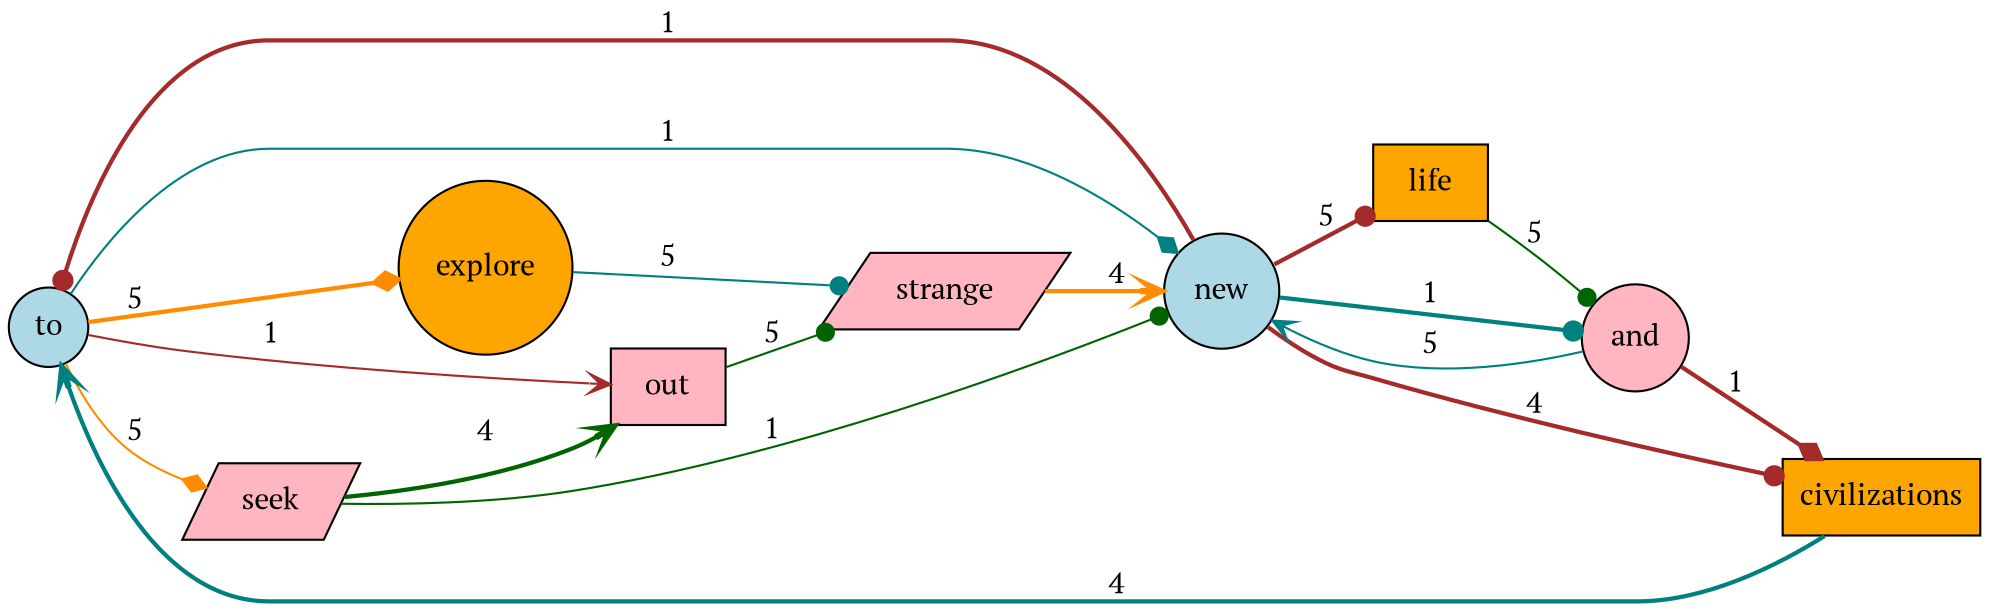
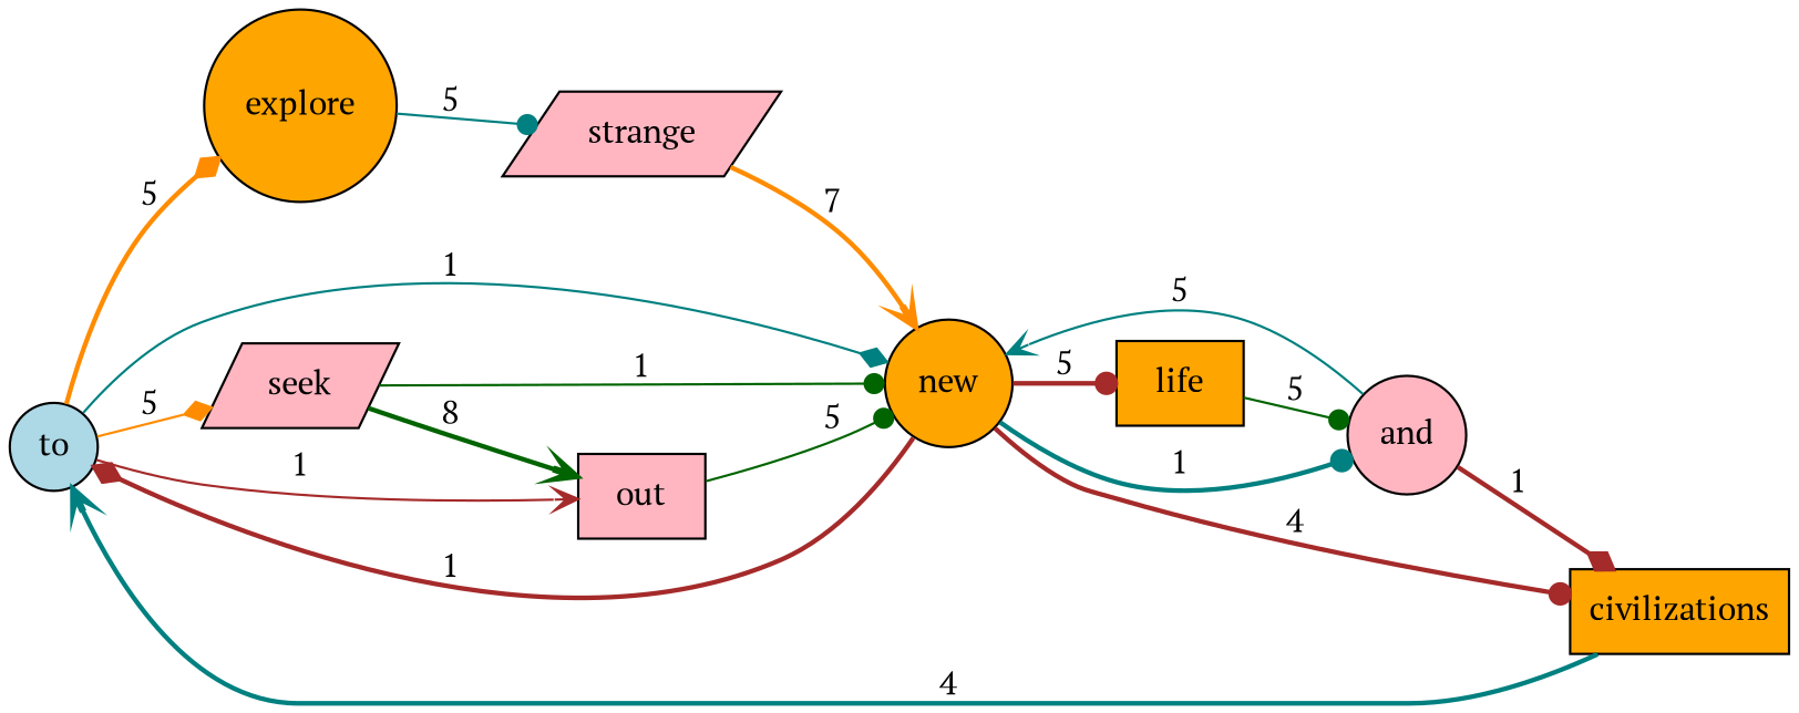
  digraph {
    fontname="PT Serif"
    rankdir=LR
    node [fillcolor=lightpink fontname="PT Serif" shape=circle style=filled]
    edge [arrowhead=dot color=teal fontname="PT Serif" style=bold]
    to [fillcolor=lightblue]
    explore [fillcolor=orange]
-   new [fillcolor=lightblue]
+   new [fillcolor=orange]
    seek [shape=parallelogram]
    out [shape=box]
    strange [shape=parallelogram]
    life [fillcolor=orange shape=box]
    and
    civilizations [fillcolor=orange shape=box]
    to -> explore [arrowhead=diamond color=darkorange label=5]
    to -> new [arrowhead=diamond label=1 style=solid]
    to -> seek [arrowhead=diamond color=darkorange label=5 style=solid]
    to -> out [arrowhead=vee color=brown label=1 style=solid]
    explore -> strange [label=5 style=solid]
-   new -> to [color=brown label=1]
+   new -> to [arrowhead=diamond color=brown label=1]
    new -> life [color=brown label=5]
    new -> and [label=1]
    new -> civilizations [color=brown label=4]
    seek -> new [color=darkgreen label=1 style=solid]
-   seek -> out [arrowhead=vee color=darkgreen label=4]
-   out -> strange [color=darkgreen label=5 style=solid]
-   strange -> new [arrowhead=vee color=darkorange label=4]
+   seek -> out [arrowhead=vee color=darkgreen label=8]
+   out -> new [color=darkgreen label=5 style=solid]
+   strange -> new [arrowhead=vee color=darkorange label=7]
    life -> and [color=darkgreen label=5 style=solid]
    and -> new [arrowhead=vee label=5 style=solid]
    and -> civilizations [arrowhead=diamond color=brown label=1]
    civilizations -> to [arrowhead=vee label=4]
  }
